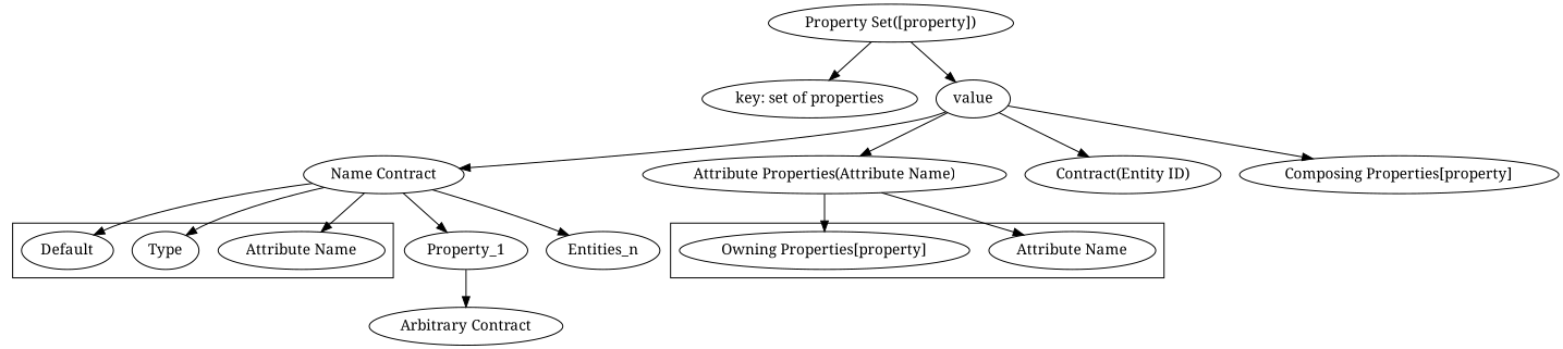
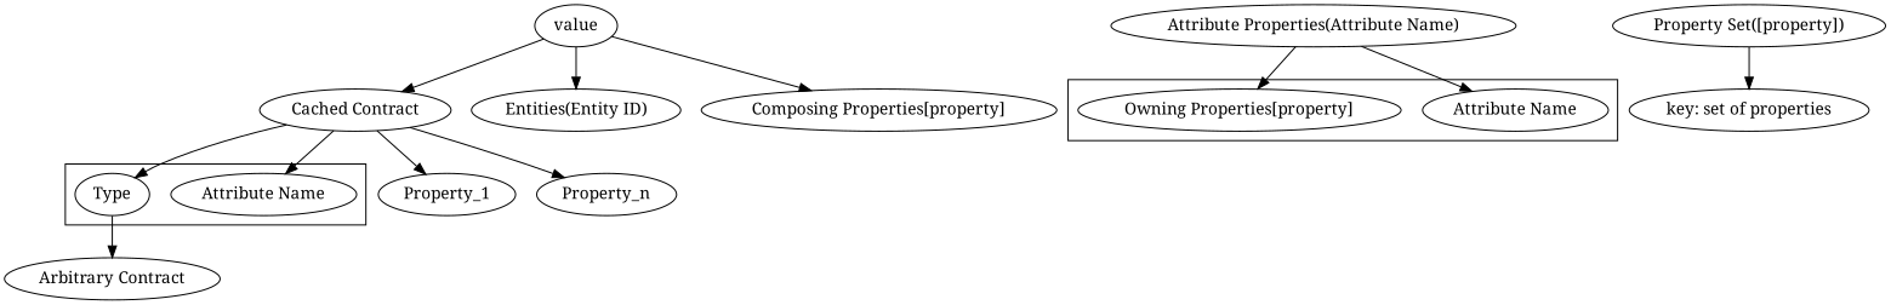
  digraph {
    fontname="Noto Serif"
    node [fontname="Noto Serif"]
    edge [fontname="Noto Serif"]
    n1 [label="Attribute Name"]
    n2 [label=Type]
-   n3 [label=Default]
    n4 [label="Attribute Name"]
    n5 [label="Owning Properties[property]"]
    n6 [label="Property Set([property])"]
    n7 [label="key: set of properties"]
    value
-   n9 [label="Name Contract"]
+   n9 [label="Cached Contract"]
    n10 [label="Attribute Properties(Attribute Name)"]
-   n11 [label="Contract(Entity ID)"]
+   n11 [label="Entities(Entity ID)"]
    n12 [label="Composing Properties[property]"]
    Property_1
-   Property_n [label=Entities_n]
+   Property_n
    n15 [label="Arbitrary Contract"]
    subgraph cluster_1 {
      n1
      n2
-     n3
    }
    subgraph cluster_2 {
      n4
      n5
    }
    n6 -> n7
-   n6 -> value
    value -> n9
-   value -> n10
    value -> n11
    value -> n12
    n9 -> n1
    n9 -> n2
-   n9 -> n3
    n9 -> Property_1
    n9 -> Property_n
    n10 -> n4
    n10 -> n5
-   Property_1 -> n15
+   n2 -> n15
  }
